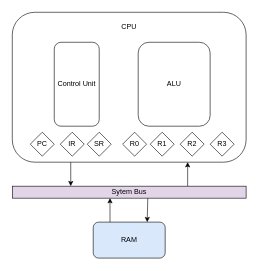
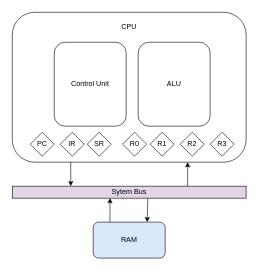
  <mxCell id="0" />
  <mxCell id="1" parent="0" />
  <mxCell id="2" value="" style="rounded=1;whiteSpace=wrap;html=1;" parent="1" vertex="1"><mxGeometry x="20" y="20" width="390" height="250" as="geometry" /></mxCell>
  <mxCell id="3" value="ALU" style="rounded=1;whiteSpace=wrap;html=1;" parent="1" vertex="1"><mxGeometry x="230" y="70" width="120" height="140" as="geometry" /></mxCell>
- <mxCell id="4" value="Control Unit" style="rounded=1;whiteSpace=wrap;html=1;" parent="1" vertex="1"><mxGeometry x="90" y="70" width="75" height="140" as="geometry" /></mxCell>
+ <mxCell id="4" value="Control Unit" style="rounded=1;whiteSpace=wrap;html=1;" parent="1" vertex="1"><mxGeometry x="90" y="70" width="120" height="140" as="geometry" /></mxCell>
  <mxCell id="5" value="PC" style="rhombus;whiteSpace=wrap;html=1;" parent="1" vertex="1"><mxGeometry x="50" y="220" width="40" height="40" as="geometry" /></mxCell>
  <mxCell id="6" value="IR" style="rhombus;whiteSpace=wrap;html=1;" parent="1" vertex="1"><mxGeometry x="100" y="220" width="40" height="40" as="geometry" /></mxCell>
  <mxCell id="7" value="R0" style="rhombus;whiteSpace=wrap;html=1;" parent="1" vertex="1"><mxGeometry x="204" y="220" width="40" height="40" as="geometry" /></mxCell>
  <mxCell id="8" value="R1" style="rhombus;whiteSpace=wrap;html=1;" parent="1" vertex="1"><mxGeometry x="250" y="220" width="40" height="40" as="geometry" /></mxCell>
  <mxCell id="9" value="R3" style="rhombus;whiteSpace=wrap;html=1;" parent="1" vertex="1"><mxGeometry x="350" y="220" width="40" height="40" as="geometry" /></mxCell>
  <mxCell id="10" value="R2" style="rhombus;whiteSpace=wrap;html=1;" parent="1" vertex="1"><mxGeometry x="300" y="220" width="40" height="40" as="geometry" /></mxCell>
  <mxCell id="11" value="CPU" style="text;html=1;strokeColor=none;fillColor=none;align=center;verticalAlign=middle;whiteSpace=wrap;rounded=0;" parent="1" vertex="1"><mxGeometry x="185" y="30" width="60" height="30" as="geometry" /></mxCell>
  <mxCell id="12" value="Sytem Bus" style="rounded=0;whiteSpace=wrap;html=1;fillColor=#e1d5e7;" parent="1" vertex="1"><mxGeometry x="20" y="310" width="390" height="20" as="geometry" /></mxCell>
  <mxCell id="13" value="" style="endArrow=classic;html=1;rounded=0;exitX=0.25;exitY=1;exitDx=0;exitDy=0;entryX=0.25;entryY=0;entryDx=0;entryDy=0;" parent="1" source="2" target="12" edge="1"><mxGeometry width="50" height="50" relative="1" as="geometry"><mxPoint x="220" y="420" as="sourcePoint" /><mxPoint x="270" y="370" as="targetPoint" /></mxGeometry></mxCell>
  <mxCell id="14" value="" style="endArrow=classic;html=1;rounded=0;exitX=0.75;exitY=0;exitDx=0;exitDy=0;entryX=0.75;entryY=1;entryDx=0;entryDy=0;" parent="1" source="12" target="2" edge="1"><mxGeometry width="50" height="50" relative="1" as="geometry"><mxPoint x="220" y="420" as="sourcePoint" /><mxPoint x="270" y="370" as="targetPoint" /></mxGeometry></mxCell>
  <mxCell id="15" value="RAM" style="rounded=1;whiteSpace=wrap;html=1;fillColor=#dae8fc;" parent="1" vertex="1"><mxGeometry x="155" y="370" width="120" height="60" as="geometry" /></mxCell>
  <mxCell id="16" value="" style="endArrow=classic;html=1;rounded=0;entryX=0.48;entryY=1;entryDx=0;entryDy=0;entryPerimeter=0;" parent="1" edge="1"><mxGeometry width="50" height="50" relative="1" as="geometry"><mxPoint x="183" y="370" as="sourcePoint" /><mxPoint x="183" y="330" as="targetPoint" /></mxGeometry></mxCell>
  <mxCell id="17" value="" style="endArrow=classic;html=1;rounded=0;exitX=0.66;exitY=1;exitDx=0;exitDy=0;exitPerimeter=0;" parent="1" edge="1"><mxGeometry width="50" height="50" relative="1" as="geometry"><mxPoint x="246" y="330" as="sourcePoint" /><mxPoint x="245" y="370" as="targetPoint" /></mxGeometry></mxCell>
  <mxCell id="18" value="SR" style="rhombus;whiteSpace=wrap;html=1;" vertex="1" parent="1"><mxGeometry x="145" y="220" width="40" height="40" as="geometry" /></mxCell>
